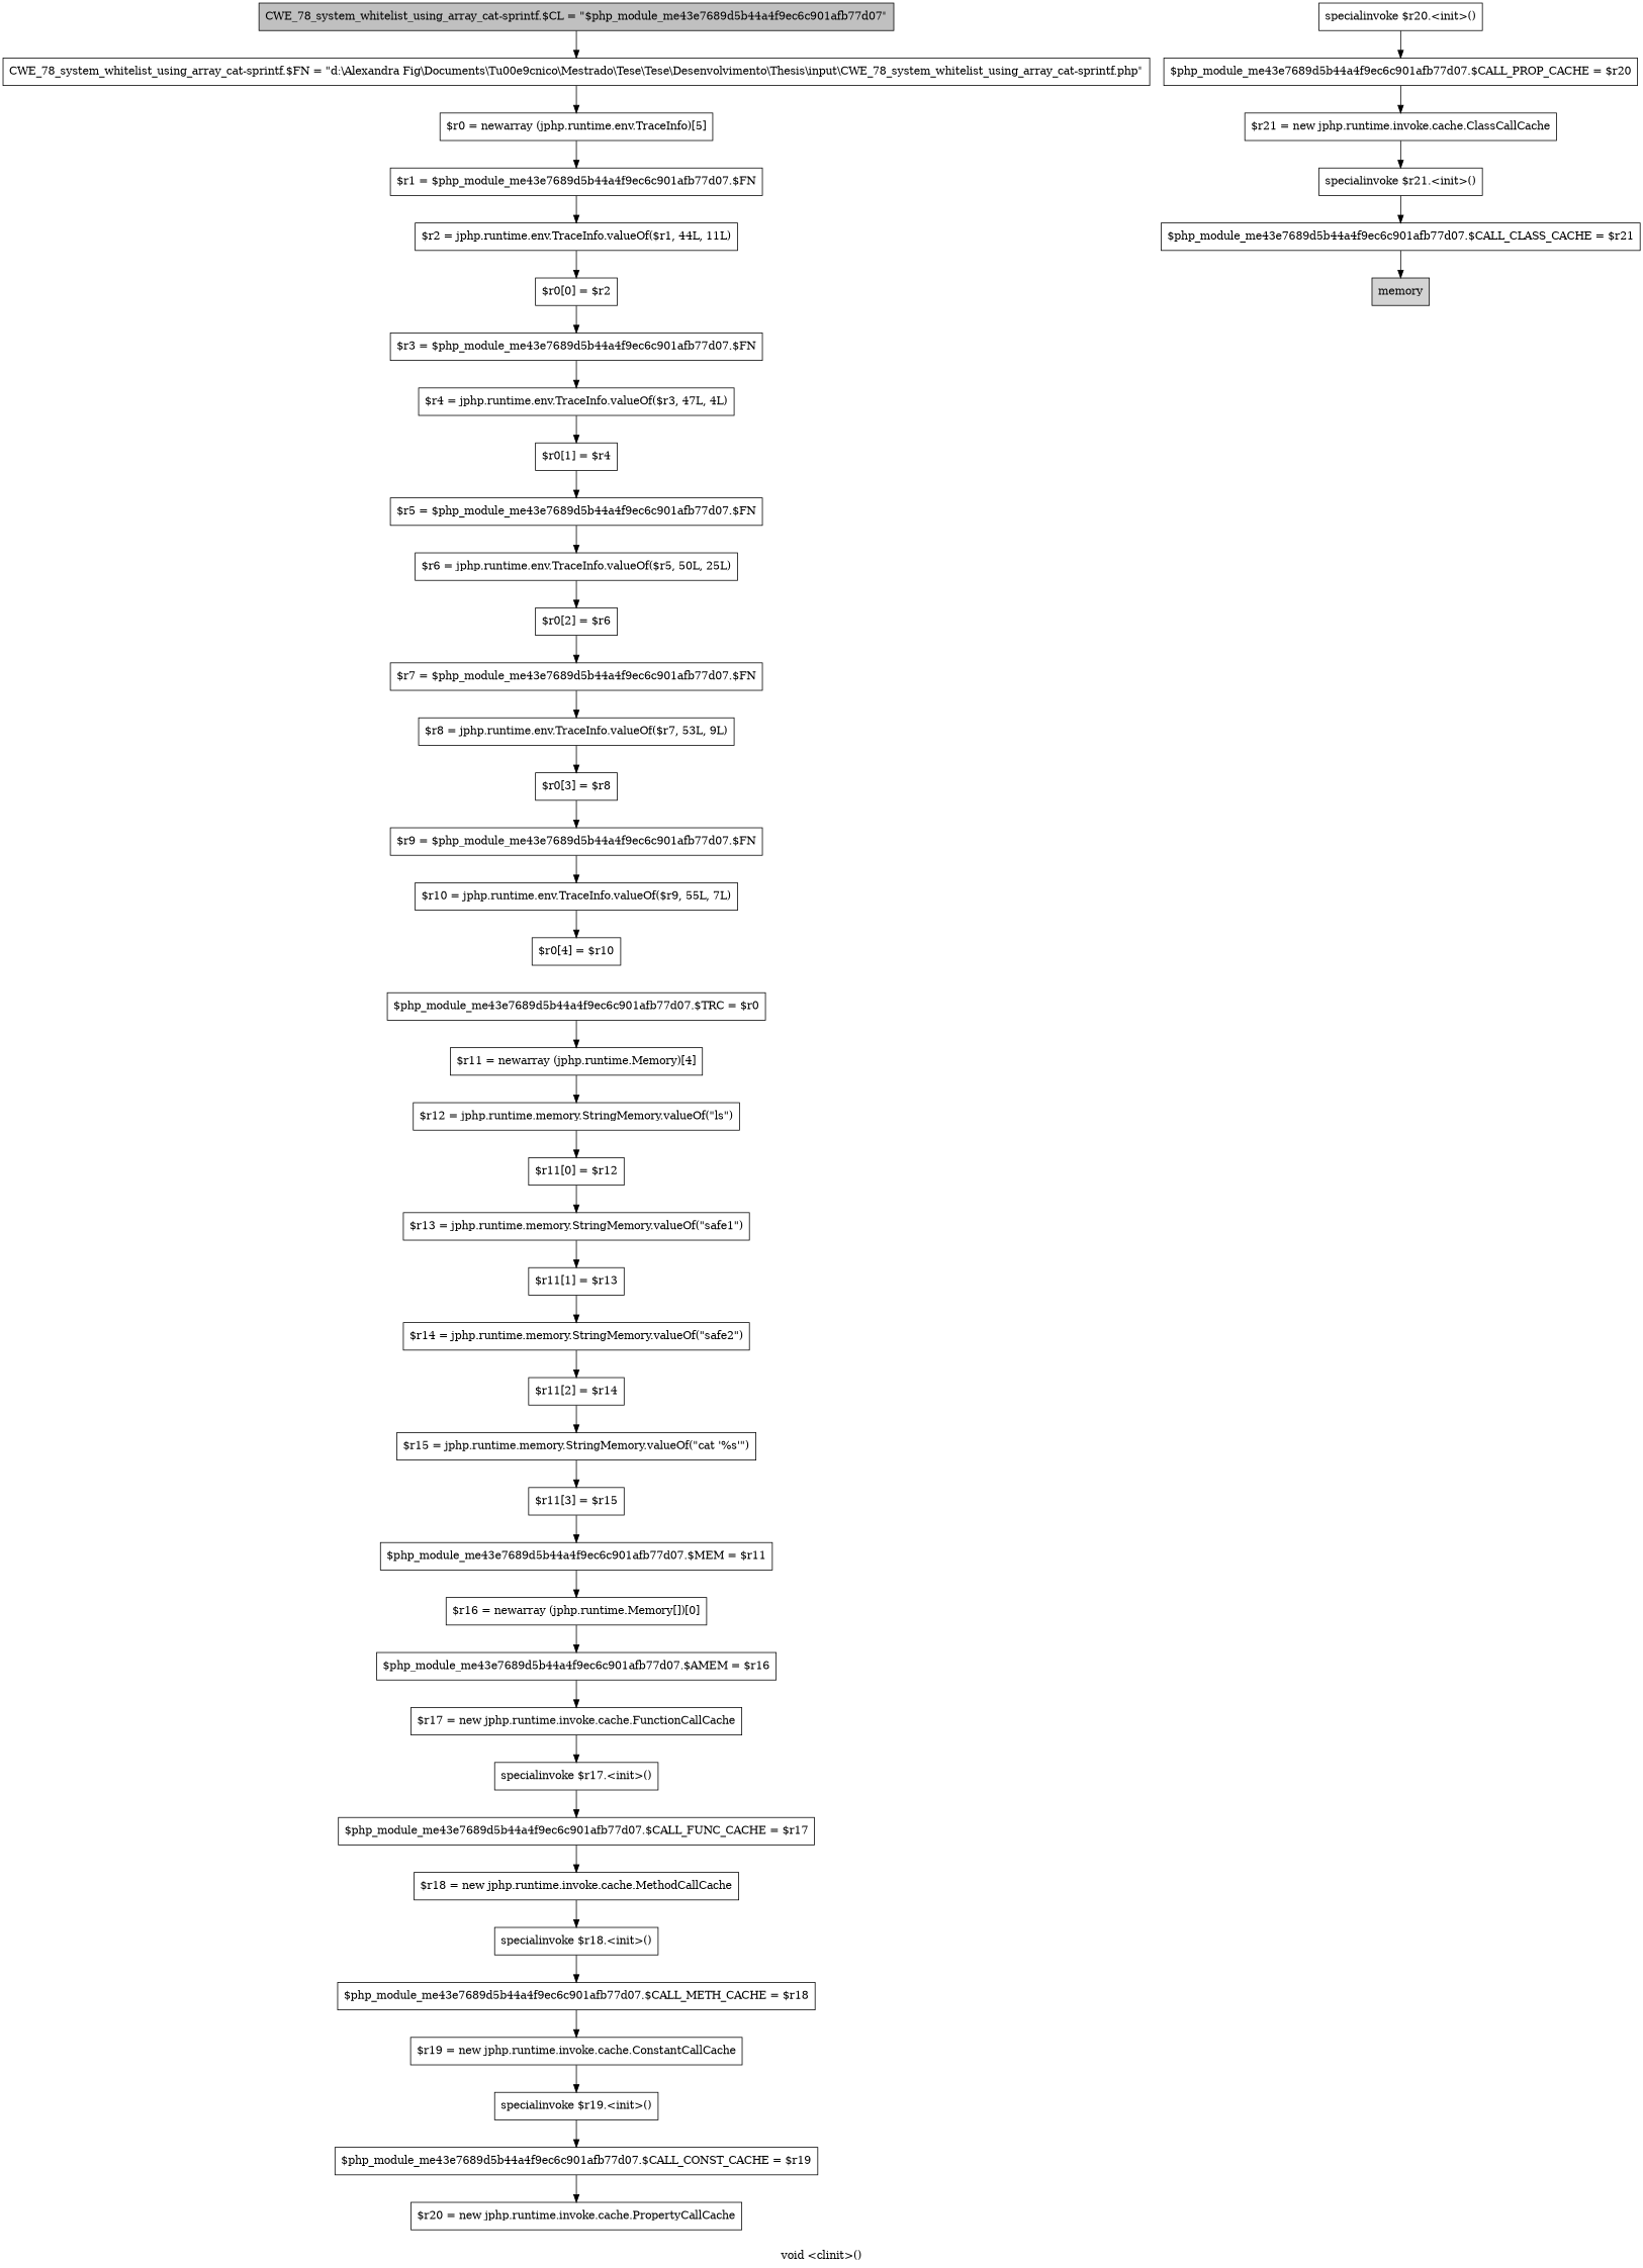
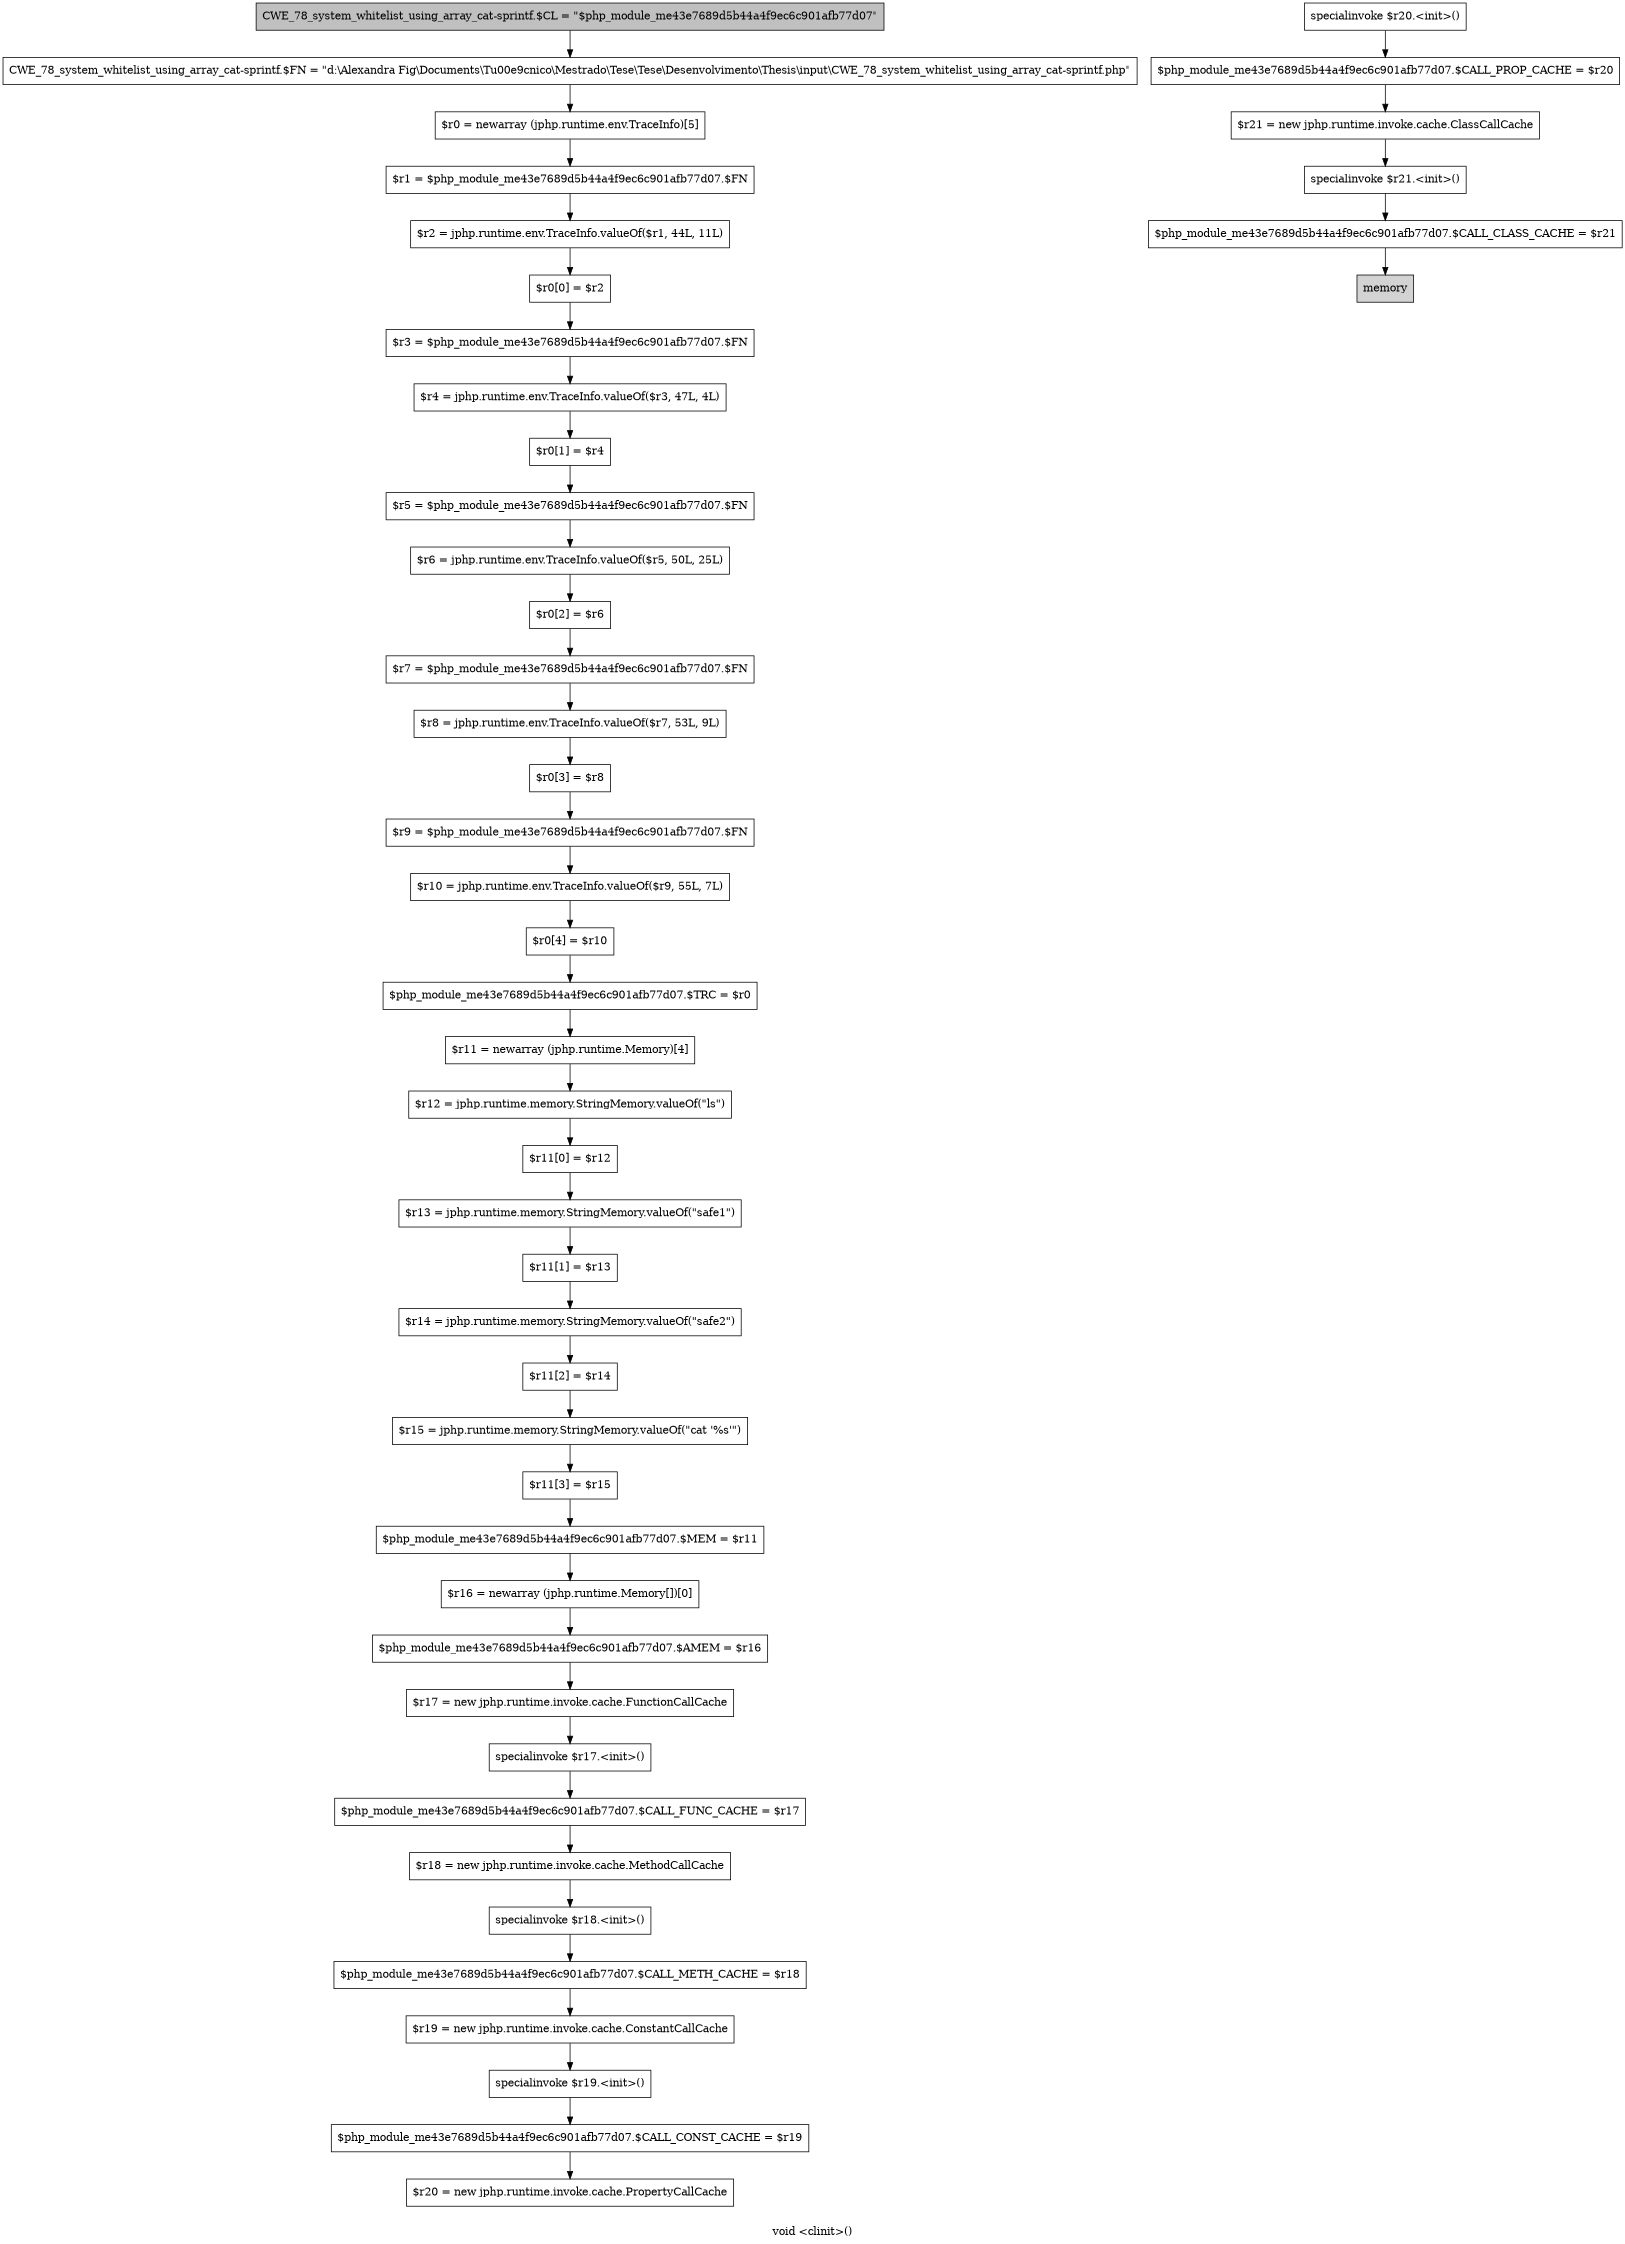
  digraph {
    label="void <clinit>()"
    node [shape=box]
    n1 [fillcolor=gray label="CWE_78_system_whitelist_using_array_cat-sprintf.$CL = \"$php_module_me43e7689d5b44a4f9ec6c901afb77d07\"" style=filled]
    n2 [label="CWE_78_system_whitelist_using_array_cat-sprintf.$FN = \"d:\\Alexandra Fig\\Documents\\T\u00e9cnico\\Mestrado\\Tese\\Tese\\Desenvolvimento\\Thesis\\input\\CWE_78_system_whitelist_using_array_cat-sprintf.php\""]
    n3 [label="$r0 = newarray (jphp.runtime.env.TraceInfo)[5]"]
    n4 [label="$r1 = $php_module_me43e7689d5b44a4f9ec6c901afb77d07.$FN"]
    n5 [label="$r2 = jphp.runtime.env.TraceInfo.valueOf($r1, 44L, 11L)"]
    n6 [label="$r0[0] = $r2"]
    n7 [label="$r3 = $php_module_me43e7689d5b44a4f9ec6c901afb77d07.$FN"]
    n8 [label="$r4 = jphp.runtime.env.TraceInfo.valueOf($r3, 47L, 4L)"]
    n9 [label="$r0[1] = $r4"]
    n10 [label="$r5 = $php_module_me43e7689d5b44a4f9ec6c901afb77d07.$FN"]
    n11 [label="$r6 = jphp.runtime.env.TraceInfo.valueOf($r5, 50L, 25L)"]
    n12 [label="$r0[2] = $r6"]
    n13 [label="$r7 = $php_module_me43e7689d5b44a4f9ec6c901afb77d07.$FN"]
    n14 [label="$r8 = jphp.runtime.env.TraceInfo.valueOf($r7, 53L, 9L)"]
    n15 [label="$r0[3] = $r8"]
    n16 [label="$r9 = $php_module_me43e7689d5b44a4f9ec6c901afb77d07.$FN"]
    n17 [label="$r10 = jphp.runtime.env.TraceInfo.valueOf($r9, 55L, 7L)"]
    n18 [label="$r0[4] = $r10"]
    n19 [label="$php_module_me43e7689d5b44a4f9ec6c901afb77d07.$TRC = $r0"]
    n20 [label="$r11 = newarray (jphp.runtime.Memory)[4]"]
    n21 [label="$r12 = jphp.runtime.memory.StringMemory.valueOf(\"ls\")"]
    n22 [label="$r11[0] = $r12"]
    n23 [label="$r13 = jphp.runtime.memory.StringMemory.valueOf(\"safe1\")"]
    n24 [label="$r11[1] = $r13"]
    n25 [label="$r14 = jphp.runtime.memory.StringMemory.valueOf(\"safe2\")"]
    n26 [label="$r11[2] = $r14"]
    n27 [label="$r15 = jphp.runtime.memory.StringMemory.valueOf(\"cat \'%s\'\")"]
    n28 [label="$r11[3] = $r15"]
    n29 [label="$php_module_me43e7689d5b44a4f9ec6c901afb77d07.$MEM = $r11"]
    n30 [label="$r16 = newarray (jphp.runtime.Memory[])[0]"]
    n31 [label="$php_module_me43e7689d5b44a4f9ec6c901afb77d07.$AMEM = $r16"]
    n32 [label="$r17 = new jphp.runtime.invoke.cache.FunctionCallCache"]
    n33 [label="specialinvoke $r17.<init>()"]
    n34 [label="$php_module_me43e7689d5b44a4f9ec6c901afb77d07.$CALL_FUNC_CACHE = $r17"]
    n35 [label="$r18 = new jphp.runtime.invoke.cache.MethodCallCache"]
    n36 [label="specialinvoke $r18.<init>()"]
    n37 [label="$php_module_me43e7689d5b44a4f9ec6c901afb77d07.$CALL_METH_CACHE = $r18"]
    n38 [label="$r19 = new jphp.runtime.invoke.cache.ConstantCallCache"]
    n39 [label="specialinvoke $r19.<init>()"]
    n40 [label="$php_module_me43e7689d5b44a4f9ec6c901afb77d07.$CALL_CONST_CACHE = $r19"]
    n41 [label="$r20 = new jphp.runtime.invoke.cache.PropertyCallCache"]
    n42 [label="specialinvoke $r20.<init>()"]
    n43 [label="$php_module_me43e7689d5b44a4f9ec6c901afb77d07.$CALL_PROP_CACHE = $r20"]
    n44 [label="$r21 = new jphp.runtime.invoke.cache.ClassCallCache"]
    n45 [label="specialinvoke $r21.<init>()"]
    n46 [label="$php_module_me43e7689d5b44a4f9ec6c901afb77d07.$CALL_CLASS_CACHE = $r21"]
    n47 [fillcolor=lightgray label=memory style=filled]
    n1 -> n2
    n2 -> n3
    n3 -> n4
    n4 -> n5
    n5 -> n6
    n6 -> n7
    n7 -> n8
    n8 -> n9
    n9 -> n10
    n10 -> n11
    n11 -> n12
    n12 -> n13
    n13 -> n14
    n14 -> n15
    n15 -> n16
    n16 -> n17
    n17 -> n18
+   n18 -> n19
    n19 -> n20
    n20 -> n21
    n21 -> n22
    n22 -> n23
    n23 -> n24
    n24 -> n25
    n25 -> n26
    n26 -> n27
    n27 -> n28
    n28 -> n29
    n29 -> n30
    n30 -> n31
    n31 -> n32
    n32 -> n33
    n33 -> n34
    n34 -> n35
    n35 -> n36
    n36 -> n37
    n37 -> n38
    n38 -> n39
    n39 -> n40
    n40 -> n41
    n42 -> n43
    n43 -> n44
    n44 -> n45
    n45 -> n46
    n46 -> n47
  }
